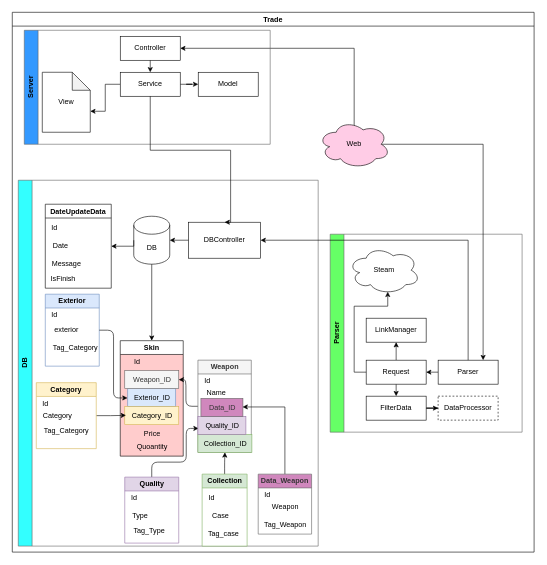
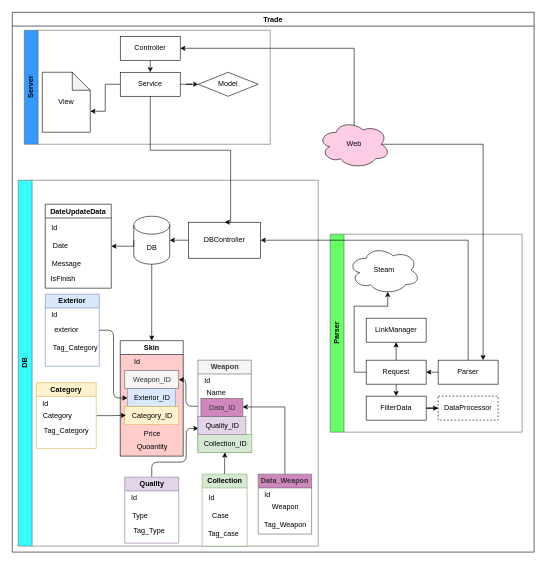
  <mxCell id="0" />
  <mxCell id="1" parent="0" />
  <mxCell id="2" value="Trade&lt;br&gt;" style="swimlane;whiteSpace=wrap;html=1;swimlaneFillColor=none;fillColor=none;shadow=0;rounded=0;glass=0;" parent="1" vertex="1"><mxGeometry x="20" y="20" width="870" height="900" as="geometry"><mxRectangle x="120" y="190" width="140" height="30" as="alternateBounds" /></mxGeometry></mxCell>
  <mxCell id="3" value="DB&lt;br&gt;" style="swimlane;horizontal=0;whiteSpace=wrap;html=1;strokeColor=#666666;fillColor=#33FFFF;" parent="2" vertex="1"><mxGeometry x="10" y="280" width="500" height="610" as="geometry"><mxRectangle x="30" y="600" width="40" height="50" as="alternateBounds" /></mxGeometry></mxCell>
  <mxCell id="4" value="DB&lt;br&gt;" style="shape=cylinder3;whiteSpace=wrap;html=1;boundedLbl=1;backgroundOutline=1;size=15;" parent="3" vertex="1"><mxGeometry x="192.5" y="60" width="60" height="80" as="geometry" /></mxCell>
  <mxCell id="5" value="DateUpdateData&lt;br&gt;" style="swimlane;whiteSpace=wrap;html=1;swimlaneFillColor=default;" parent="3" vertex="1"><mxGeometry x="45" y="40" width="110" height="140" as="geometry"><mxRectangle x="20" y="390" width="130" height="30" as="alternateBounds" /></mxGeometry></mxCell>
  <mxCell id="6" value="Date&lt;br&gt;" style="text;html=1;align=center;verticalAlign=middle;resizable=0;points=[];autosize=1;strokeColor=none;fillColor=none;" parent="5" vertex="1"><mxGeometry y="55" width="50" height="30" as="geometry" /></mxCell>
  <mxCell id="7" value="Id&lt;br&gt;" style="text;html=1;align=center;verticalAlign=middle;resizable=0;points=[];autosize=1;strokeColor=none;fillColor=none;" parent="5" vertex="1"><mxGeometry y="25" width="30" height="30" as="geometry" /></mxCell>
  <mxCell id="8" value="Message&lt;br&gt;" style="text;html=1;align=center;verticalAlign=middle;resizable=0;points=[];autosize=1;strokeColor=none;fillColor=none;" parent="5" vertex="1"><mxGeometry y="85" width="70" height="30" as="geometry" /></mxCell>
  <mxCell id="9" value="IsFinish&lt;br&gt;" style="text;html=1;strokeColor=none;fillColor=none;align=center;verticalAlign=middle;whiteSpace=wrap;rounded=0;" parent="5" vertex="1"><mxGeometry y="110" width="60" height="30" as="geometry" /></mxCell>
  <mxCell id="10" style="edgeStyle=orthogonalEdgeStyle;rounded=0;orthogonalLoop=1;jettySize=auto;html=1;exitX=0;exitY=0.5;exitDx=0;exitDy=0;exitPerimeter=0;entryX=1;entryY=0.5;entryDx=0;entryDy=0;" parent="3" source="4" target="5" edge="1"><mxGeometry relative="1" as="geometry"><Array as="points"><mxPoint x="193" y="110" /></Array></mxGeometry></mxCell>
  <mxCell id="11" value="Exterior&lt;br&gt;" style="swimlane;whiteSpace=wrap;html=1;fillColor=#dae8fc;strokeColor=#6c8ebf;swimlaneFillColor=default;" parent="3" vertex="1"><mxGeometry x="45" y="190" width="90" height="120" as="geometry" /></mxCell>
  <mxCell id="12" value="Id&lt;br&gt;" style="text;html=1;align=center;verticalAlign=middle;resizable=0;points=[];autosize=1;strokeColor=none;fillColor=none;" parent="11" vertex="1"><mxGeometry y="20" width="30" height="30" as="geometry" /></mxCell>
  <mxCell id="13" value="exterior" style="text;html=1;align=center;verticalAlign=middle;resizable=0;points=[];autosize=1;strokeColor=none;fillColor=none;" parent="11" vertex="1"><mxGeometry x="5" y="45" width="60" height="30" as="geometry" /></mxCell>
  <mxCell id="14" value="Tag_Category&lt;br&gt;" style="text;html=1;align=center;verticalAlign=middle;resizable=0;points=[];autosize=1;strokeColor=none;fillColor=none;" parent="11" vertex="1"><mxGeometry y="75" width="100" height="30" as="geometry" /></mxCell>
  <mxCell id="15" value="Skin" style="swimlane;whiteSpace=wrap;html=1;swimlaneFillColor=#FFCCCC;" parent="3" vertex="1"><mxGeometry x="170" y="267.5" width="105" height="192.5" as="geometry" /></mxCell>
  <mxCell id="16" value="Id&lt;br&gt;" style="text;html=1;align=center;verticalAlign=middle;resizable=0;points=[];autosize=1;strokeColor=none;fillColor=none;" parent="15" vertex="1"><mxGeometry x="12.5" y="20" width="30" height="30" as="geometry" /></mxCell>
  <mxCell id="17" value="Exterior_ID" style="text;html=1;align=center;verticalAlign=middle;resizable=0;points=[];autosize=1;strokeColor=#6c8ebf;fillColor=#dae8fc;" parent="15" vertex="1"><mxGeometry x="12.5" y="80" width="80" height="30" as="geometry" /></mxCell>
  <mxCell id="18" value="Category_ID" style="text;html=1;align=center;verticalAlign=middle;resizable=0;points=[];autosize=1;strokeColor=#d6b656;fillColor=#fff2cc;" parent="15" vertex="1"><mxGeometry x="7.5" y="110" width="90" height="30" as="geometry" /></mxCell>
  <mxCell id="19" value="Weapon_ID" style="text;html=1;align=center;verticalAlign=middle;resizable=0;points=[];autosize=1;strokeColor=#666666;fillColor=#f5f5f5;fontColor=#333333;" parent="15" vertex="1"><mxGeometry x="7.5" y="50" width="90" height="30" as="geometry" /></mxCell>
  <mxCell id="20" value="Price&lt;br&gt;" style="text;html=1;align=center;verticalAlign=middle;resizable=0;points=[];autosize=1;strokeColor=none;fillColor=none;" parent="15" vertex="1"><mxGeometry x="27.5" y="140" width="50" height="30" as="geometry" /></mxCell>
  <mxCell id="21" value="Quoantity" style="text;html=1;align=center;verticalAlign=middle;resizable=0;points=[];autosize=1;strokeColor=none;fillColor=none;" parent="15" vertex="1"><mxGeometry x="17.5" y="162.5" width="70" height="30" as="geometry" /></mxCell>
  <mxCell id="22" style="edgeStyle=orthogonalEdgeStyle;rounded=0;orthogonalLoop=1;jettySize=auto;html=1;exitX=0.5;exitY=1;exitDx=0;exitDy=0;exitPerimeter=0;entryX=0.5;entryY=0;entryDx=0;entryDy=0;" parent="3" source="4" target="15" edge="1"><mxGeometry relative="1" as="geometry" /></mxCell>
  <mxCell id="23" style="edgeStyle=orthogonalEdgeStyle;rounded=1;orthogonalLoop=1;jettySize=auto;html=1;exitX=0.5;exitY=0;exitDx=0;exitDy=0;" parent="3" source="24" target="44" edge="1"><mxGeometry relative="1" as="geometry" /></mxCell>
  <mxCell id="24" value="Collection&lt;br&gt;" style="swimlane;whiteSpace=wrap;html=1;fillColor=#d5e8d4;strokeColor=#82b366;swimlaneFillColor=default;" parent="3" vertex="1"><mxGeometry x="306.5" y="490" width="75" height="120" as="geometry" /></mxCell>
  <mxCell id="25" value="Case&lt;br&gt;" style="text;html=1;align=center;verticalAlign=middle;resizable=0;points=[];autosize=1;strokeColor=none;fillColor=none;" parent="24" vertex="1"><mxGeometry x="5" y="55" width="50" height="30" as="geometry" /></mxCell>
  <mxCell id="26" value="Id&lt;br&gt;" style="text;html=1;align=center;verticalAlign=middle;resizable=0;points=[];autosize=1;strokeColor=none;fillColor=none;" parent="24" vertex="1"><mxGeometry y="25" width="30" height="30" as="geometry" /></mxCell>
  <mxCell id="27" value="Tag_case" style="text;html=1;align=center;verticalAlign=middle;resizable=0;points=[];autosize=1;strokeColor=none;fillColor=none;" parent="24" vertex="1"><mxGeometry y="85" width="70" height="30" as="geometry" /></mxCell>
  <mxCell id="28" style="edgeStyle=orthogonalEdgeStyle;rounded=0;orthogonalLoop=1;jettySize=auto;html=1;exitX=1;exitY=0.5;exitDx=0;exitDy=0;entryX=0.022;entryY=0.483;entryDx=0;entryDy=0;entryPerimeter=0;" parent="3" source="29" target="18" edge="1"><mxGeometry relative="1" as="geometry" /></mxCell>
  <mxCell id="29" value="Category" style="swimlane;whiteSpace=wrap;html=1;fillColor=#fff2cc;strokeColor=#d6b656;swimlaneFillColor=default;" parent="3" vertex="1"><mxGeometry x="30" y="337.5" width="100" height="110" as="geometry" /></mxCell>
  <mxCell id="30" value="Id" style="text;html=1;align=center;verticalAlign=middle;resizable=0;points=[];autosize=1;strokeColor=none;fillColor=none;" parent="29" vertex="1"><mxGeometry y="20" width="30" height="30" as="geometry" /></mxCell>
  <mxCell id="31" value="Category" style="text;html=1;align=center;verticalAlign=middle;resizable=0;points=[];autosize=1;strokeColor=none;fillColor=none;" parent="29" vertex="1"><mxGeometry y="40" width="70" height="30" as="geometry" /></mxCell>
  <mxCell id="32" value="Tag_Category" style="text;html=1;align=center;verticalAlign=middle;resizable=0;points=[];autosize=1;strokeColor=none;fillColor=none;" parent="29" vertex="1"><mxGeometry y="65" width="100" height="30" as="geometry" /></mxCell>
  <mxCell id="33" style="edgeStyle=orthogonalEdgeStyle;rounded=1;orthogonalLoop=1;jettySize=auto;html=1;exitX=0.5;exitY=0;exitDx=0;exitDy=0;entryX=0.013;entryY=0.667;entryDx=0;entryDy=0;entryPerimeter=0;" parent="3" source="34" target="45" edge="1"><mxGeometry relative="1" as="geometry"><Array as="points"><mxPoint x="223" y="470" /><mxPoint x="280" y="470" /><mxPoint x="280" y="414" /></Array></mxGeometry></mxCell>
  <mxCell id="34" value="Quality&lt;br&gt;" style="swimlane;whiteSpace=wrap;html=1;fillColor=#e1d5e7;strokeColor=#9673a6;swimlaneFillColor=default;" parent="3" vertex="1"><mxGeometry x="177.5" y="495" width="90" height="110" as="geometry" /></mxCell>
  <mxCell id="35" value="Id&lt;br&gt;" style="text;html=1;align=center;verticalAlign=middle;resizable=0;points=[];autosize=1;strokeColor=none;fillColor=none;" parent="34" vertex="1"><mxGeometry y="20" width="30" height="30" as="geometry" /></mxCell>
  <mxCell id="36" value="Type" style="text;html=1;align=center;verticalAlign=middle;resizable=0;points=[];autosize=1;strokeColor=none;fillColor=none;" parent="34" vertex="1"><mxGeometry y="50" width="50" height="30" as="geometry" /></mxCell>
  <mxCell id="37" value="Tag_Type&lt;br&gt;" style="text;html=1;align=center;verticalAlign=middle;resizable=0;points=[];autosize=1;strokeColor=none;fillColor=none;" parent="34" vertex="1"><mxGeometry y="75" width="80" height="30" as="geometry" /></mxCell>
  <mxCell id="38" style="edgeStyle=orthogonalEdgeStyle;rounded=0;orthogonalLoop=1;jettySize=auto;html=1;exitX=0;exitY=0.5;exitDx=0;exitDy=0;entryX=1;entryY=0.5;entryDx=0;entryDy=0;entryPerimeter=0;" parent="3" source="39" target="4" edge="1"><mxGeometry relative="1" as="geometry" /></mxCell>
  <mxCell id="39" value="DBController" style="whiteSpace=wrap;html=1;" parent="3" vertex="1"><mxGeometry x="284" y="70" width="120" height="60" as="geometry" /></mxCell>
  <mxCell id="40" style="edgeStyle=orthogonalEdgeStyle;rounded=1;orthogonalLoop=1;jettySize=auto;html=1;" parent="3" source="41" target="19" edge="1"><mxGeometry relative="1" as="geometry" /></mxCell>
  <mxCell id="41" value="Weapon&lt;br&gt;" style="swimlane;whiteSpace=wrap;html=1;swimlaneFillColor=default;fillColor=#f5f5f5;fontColor=#333333;strokeColor=#666666;" parent="3" vertex="1"><mxGeometry x="299.5" y="300" width="89" height="153.75" as="geometry" /></mxCell>
  <mxCell id="42" value="Id&lt;br&gt;" style="text;html=1;align=center;verticalAlign=middle;resizable=0;points=[];autosize=1;strokeColor=none;fillColor=none;" parent="41" vertex="1"><mxGeometry y="20" width="30" height="30" as="geometry" /></mxCell>
  <mxCell id="43" value="Name" style="text;html=1;align=center;verticalAlign=middle;resizable=0;points=[];autosize=1;strokeColor=none;fillColor=none;" parent="41" vertex="1"><mxGeometry y="40" width="60" height="30" as="geometry" /></mxCell>
  <mxCell id="44" value="Collection_ID&lt;br&gt;" style="text;html=1;align=center;verticalAlign=middle;resizable=0;points=[];autosize=1;strokeColor=#82b366;fillColor=#d5e8d4;" parent="41" vertex="1"><mxGeometry y="123.75" width="90" height="30" as="geometry" /></mxCell>
  <mxCell id="45" value="Quality_ID" style="text;html=1;align=center;verticalAlign=middle;resizable=0;points=[];autosize=1;strokeColor=#9673a6;fillColor=#e1d5e7;" parent="41" vertex="1"><mxGeometry y="93.75" width="80" height="30" as="geometry" /></mxCell>
  <mxCell id="46" value="Data_ID" style="text;html=1;align=center;verticalAlign=middle;resizable=0;points=[];autosize=1;fillColor=#D087BD;fontColor=#333333;strokeColor=#666666;" vertex="1" parent="41"><mxGeometry x="5" y="63.75" width="70" height="30" as="geometry" /></mxCell>
  <mxCell id="47" style="edgeStyle=orthogonalEdgeStyle;rounded=1;orthogonalLoop=1;jettySize=auto;html=1;exitX=1;exitY=0.5;exitDx=0;exitDy=0;entryX=-0.006;entryY=0.517;entryDx=0;entryDy=0;entryPerimeter=0;" parent="3" source="11" target="17" edge="1"><mxGeometry relative="1" as="geometry" /></mxCell>
  <mxCell id="48" style="edgeStyle=orthogonalEdgeStyle;rounded=0;orthogonalLoop=1;jettySize=auto;html=1;exitX=0.5;exitY=0;exitDx=0;exitDy=0;entryX=0.993;entryY=0.475;entryDx=0;entryDy=0;entryPerimeter=0;" edge="1" parent="3" source="49" target="46"><mxGeometry relative="1" as="geometry"><mxPoint x="449" y="380" as="sourcePoint" /></mxGeometry></mxCell>
  <mxCell id="49" value="Data_Weapon" style="swimlane;whiteSpace=wrap;html=1;fillColor=#D087BD;strokeColor=#666666;swimlaneFillColor=default;fontColor=#333333;" vertex="1" parent="3"><mxGeometry x="400" y="490" width="89" height="100" as="geometry" /></mxCell>
  <mxCell id="50" value="Id&lt;br&gt;" style="text;html=1;align=center;verticalAlign=middle;resizable=0;points=[];autosize=1;strokeColor=none;fillColor=none;" vertex="1" parent="49"><mxGeometry y="20" width="30" height="30" as="geometry" /></mxCell>
  <mxCell id="51" value="Weapon" style="text;html=1;align=center;verticalAlign=middle;resizable=0;points=[];autosize=1;strokeColor=none;fillColor=none;" vertex="1" parent="49"><mxGeometry x="9.5" y="40" width="70" height="30" as="geometry" /></mxCell>
  <mxCell id="52" value="Tag_Weapon&lt;br&gt;" style="text;html=1;align=center;verticalAlign=middle;resizable=0;points=[];autosize=1;strokeColor=none;fillColor=none;" vertex="1" parent="49"><mxGeometry y="70" width="90" height="30" as="geometry" /></mxCell>
  <mxCell id="53" value="Parser&lt;br&gt;" style="swimlane;horizontal=0;whiteSpace=wrap;html=1;strokeColor=#666666;fillColor=#66FF66;" parent="2" vertex="1"><mxGeometry x="530" y="370" width="320" height="330" as="geometry"><mxRectangle x="470" y="720" width="40" height="70" as="alternateBounds" /></mxGeometry></mxCell>
  <mxCell id="54" value="LinkManager" style="rounded=0;whiteSpace=wrap;html=1;" parent="53" vertex="1"><mxGeometry x="60" y="140" width="100" height="40" as="geometry" /></mxCell>
  <mxCell id="55" style="edgeStyle=orthogonalEdgeStyle;rounded=0;orthogonalLoop=1;jettySize=auto;html=1;exitX=0.5;exitY=1;exitDx=0;exitDy=0;entryX=0.5;entryY=0;entryDx=0;entryDy=0;" parent="53" source="57" target="59" edge="1"><mxGeometry relative="1" as="geometry" /></mxCell>
  <mxCell id="56" style="edgeStyle=orthogonalEdgeStyle;rounded=0;orthogonalLoop=1;jettySize=auto;html=1;exitX=0.5;exitY=0;exitDx=0;exitDy=0;entryX=0.5;entryY=1;entryDx=0;entryDy=0;" parent="53" source="57" target="54" edge="1"><mxGeometry relative="1" as="geometry" /></mxCell>
  <mxCell id="57" value="Request" style="rounded=0;whiteSpace=wrap;html=1;" parent="53" vertex="1"><mxGeometry x="60" y="210" width="100" height="40" as="geometry" /></mxCell>
  <mxCell id="58" value="" style="edgeStyle=orthogonalEdgeStyle;rounded=0;orthogonalLoop=1;jettySize=auto;html=1;" parent="53" source="59" target="62" edge="1"><mxGeometry relative="1" as="geometry" /></mxCell>
  <mxCell id="59" value="FilterData" style="rounded=0;whiteSpace=wrap;html=1;" parent="53" vertex="1"><mxGeometry x="60" y="270" width="100" height="40" as="geometry" /></mxCell>
  <mxCell id="60" value="Steam&lt;br&gt;" style="ellipse;shape=cloud;whiteSpace=wrap;html=1;" parent="53" vertex="1"><mxGeometry x="30" y="20" width="120" height="80" as="geometry" /></mxCell>
  <mxCell id="61" style="edgeStyle=orthogonalEdgeStyle;rounded=0;orthogonalLoop=1;jettySize=auto;html=1;exitX=0;exitY=0.5;exitDx=0;exitDy=0;entryX=0.55;entryY=0.95;entryDx=0;entryDy=0;entryPerimeter=0;" parent="53" source="57" target="60" edge="1"><mxGeometry relative="1" as="geometry"><Array as="points"><mxPoint x="40" y="230" /><mxPoint x="40" y="120" /><mxPoint x="96" y="120" /></Array></mxGeometry></mxCell>
  <mxCell id="62" value="DataProcessor" style="rounded=0;whiteSpace=wrap;html=1;dashed=1;" parent="53" vertex="1"><mxGeometry x="180" y="270" width="100" height="40" as="geometry" /></mxCell>
  <mxCell id="63" style="edgeStyle=orthogonalEdgeStyle;rounded=0;orthogonalLoop=1;jettySize=auto;html=1;exitX=0;exitY=0.5;exitDx=0;exitDy=0;entryX=1;entryY=0.5;entryDx=0;entryDy=0;" parent="53" source="64" target="57" edge="1"><mxGeometry relative="1" as="geometry" /></mxCell>
  <mxCell id="64" value="Parser" style="rounded=0;whiteSpace=wrap;html=1;" parent="53" vertex="1"><mxGeometry x="180" y="210" width="100" height="40" as="geometry" /></mxCell>
  <mxCell id="65" style="edgeStyle=orthogonalEdgeStyle;rounded=0;orthogonalLoop=1;jettySize=auto;html=1;exitX=0.5;exitY=0;exitDx=0;exitDy=0;entryX=1;entryY=0.5;entryDx=0;entryDy=0;" parent="2" source="64" target="39" edge="1"><mxGeometry relative="1" as="geometry" /></mxCell>
  <mxCell id="66" style="edgeStyle=orthogonalEdgeStyle;rounded=0;orthogonalLoop=1;jettySize=auto;html=1;entryX=0.75;entryY=0;entryDx=0;entryDy=0;exitX=0.875;exitY=0.5;exitDx=0;exitDy=0;exitPerimeter=0;" parent="2" source="68" target="64" edge="1"><mxGeometry relative="1" as="geometry"><mxPoint x="630" y="590" as="sourcePoint" /></mxGeometry></mxCell>
  <mxCell id="67" style="edgeStyle=orthogonalEdgeStyle;rounded=0;orthogonalLoop=1;jettySize=auto;html=1;entryX=1;entryY=0.5;entryDx=0;entryDy=0;exitX=0.625;exitY=0.2;exitDx=0;exitDy=0;exitPerimeter=0;" parent="2" source="68" target="74" edge="1"><mxGeometry relative="1" as="geometry"><Array as="points"><mxPoint x="570" y="196" /><mxPoint x="570" y="60" /></Array></mxGeometry></mxCell>
  <mxCell id="68" value="Web" style="ellipse;shape=cloud;whiteSpace=wrap;html=1;fillColor=#FFCCE6;" parent="2" vertex="1"><mxGeometry x="510" y="180" width="120" height="80" as="geometry" /></mxCell>
  <mxCell id="69" value="Server&lt;br&gt;" style="swimlane;horizontal=0;whiteSpace=wrap;html=1;strokeColor=#666666;fillColor=#3399FF;" parent="2" vertex="1"><mxGeometry x="20" y="30" width="410" height="190" as="geometry"><mxRectangle x="30" y="240" width="40" height="70" as="alternateBounds" /></mxGeometry></mxCell>
- <mxCell id="70" value="Model" style="rounded=0;whiteSpace=wrap;html=1;" parent="69" vertex="1"><mxGeometry x="290" y="70" width="100" height="40" as="geometry" /></mxCell>
+ <mxCell id="70" value="Model" style="rhombus;whiteSpace=wrap;html=1;" parent="69" vertex="1"><mxGeometry x="290" y="70" width="100" height="40" as="geometry" /></mxCell>
  <mxCell id="71" style="edgeStyle=orthogonalEdgeStyle;rounded=0;orthogonalLoop=1;jettySize=auto;html=1;entryX=0;entryY=0.5;entryDx=0;entryDy=0;" parent="69" source="73" target="70" edge="1"><mxGeometry relative="1" as="geometry" /></mxCell>
  <mxCell id="72" style="edgeStyle=orthogonalEdgeStyle;rounded=0;orthogonalLoop=1;jettySize=auto;html=1;exitX=0;exitY=0.5;exitDx=0;exitDy=0;entryX=0;entryY=0;entryDx=80;entryDy=65;entryPerimeter=0;" parent="69" source="73" target="76" edge="1"><mxGeometry relative="1" as="geometry" /></mxCell>
  <mxCell id="73" value="Service&lt;br&gt;" style="rounded=0;whiteSpace=wrap;html=1;" parent="69" vertex="1"><mxGeometry x="160" y="70" width="100" height="40" as="geometry" /></mxCell>
  <mxCell id="74" value="Controller" style="rounded=0;whiteSpace=wrap;html=1;" parent="69" vertex="1"><mxGeometry x="160" y="10" width="100" height="40" as="geometry" /></mxCell>
  <mxCell id="75" style="edgeStyle=orthogonalEdgeStyle;rounded=0;orthogonalLoop=1;jettySize=auto;html=1;exitX=0.5;exitY=1;exitDx=0;exitDy=0;entryX=0.5;entryY=0;entryDx=0;entryDy=0;" parent="69" source="74" target="73" edge="1"><mxGeometry relative="1" as="geometry" /></mxCell>
  <mxCell id="76" value="View" style="shape=note;whiteSpace=wrap;html=1;backgroundOutline=1;darkOpacity=0.05;" parent="69" vertex="1"><mxGeometry x="30" y="70" width="80" height="100" as="geometry" /></mxCell>
  <mxCell id="77" style="edgeStyle=orthogonalEdgeStyle;rounded=0;orthogonalLoop=1;jettySize=auto;html=1;exitX=0.5;exitY=1;exitDx=0;exitDy=0;entryX=0.5;entryY=0;entryDx=0;entryDy=0;" parent="2" source="73" target="39" edge="1"><mxGeometry relative="1" as="geometry"><Array as="points"><mxPoint x="230" y="230" /><mxPoint x="364" y="230" /></Array></mxGeometry></mxCell>
